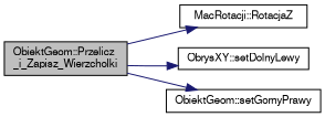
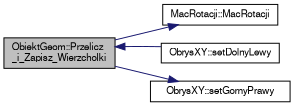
  digraph {
    rankdir=LR
    node [color=black fillcolor=white fontname=FreeSans fontsize=10 shape=record style=filled]
    edge [color=midnightblue fontname=FreeSans fontsize=10 labelfontname=FreeSans labelfontsize=10 style=solid]
    n1 [fillcolor=grey75 fontcolor=black height=0.2 label="ObiektGeom::Przelicz\l_i_Zapisz_Wierzcholki" width=0.4]
-   n2 [height=0.2 label="MacRotacji::RotacjaZ" width=0.4]
+   n2 [height=0.2 label="MacRotacji::MacRotacji" width=0.4]
    n3 [height=0.2 label="ObrysXY::setDolnyLewy" width=0.4]
-   n4 [height=0.2 label="ObiektGeom::setGornyPrawy" width=0.4]
+   n4 [height=0.2 label="ObrysXY::setGornyPrawy" width=0.4]
    n1 -> n2
-   n1 -> n3
+   n3 -> n1
    n1 -> n4
  }
